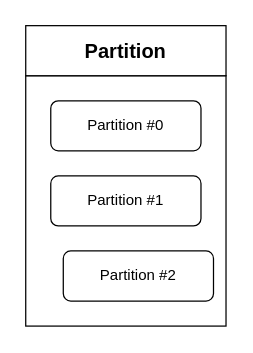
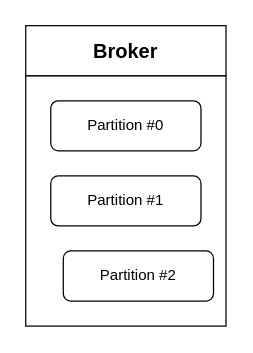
  <mxCell id="0" />
  <mxCell id="1" parent="0" />
  <mxCell id="2" value="" style="rounded=0;whiteSpace=wrap;html=1;" vertex="1" parent="1"><mxGeometry x="20" y="60" width="160" height="200" as="geometry" /></mxCell>
- <mxCell id="3" value="&lt;font style=&quot;font-size: 16px&quot;&gt;&lt;b&gt;Partition&lt;/b&gt;&lt;/font&gt;" style="rounded=0;whiteSpace=wrap;html=1;" vertex="1" parent="1"><mxGeometry x="20" y="20" width="160" height="40" as="geometry" /></mxCell>
+ <mxCell id="3" value="&lt;font style=&quot;font-size: 16px&quot;&gt;&lt;b&gt;Broker&lt;/b&gt;&lt;/font&gt;" style="rounded=0;whiteSpace=wrap;html=1;" vertex="1" parent="1"><mxGeometry x="20" y="20" width="160" height="40" as="geometry" /></mxCell>
  <mxCell id="4" value="Partition #0" style="rounded=1;whiteSpace=wrap;html=1;" vertex="1" parent="1"><mxGeometry x="40" y="80" width="120" height="40" as="geometry" /></mxCell>
  <mxCell id="5" value="Partition #1" style="rounded=1;whiteSpace=wrap;html=1;" vertex="1" parent="1"><mxGeometry x="40" y="140" width="120" height="40" as="geometry" /></mxCell>
  <mxCell id="6" value="Partition #2" style="rounded=1;whiteSpace=wrap;html=1;" vertex="1" parent="1"><mxGeometry x="50" y="200" width="120" height="40" as="geometry" /></mxCell>
